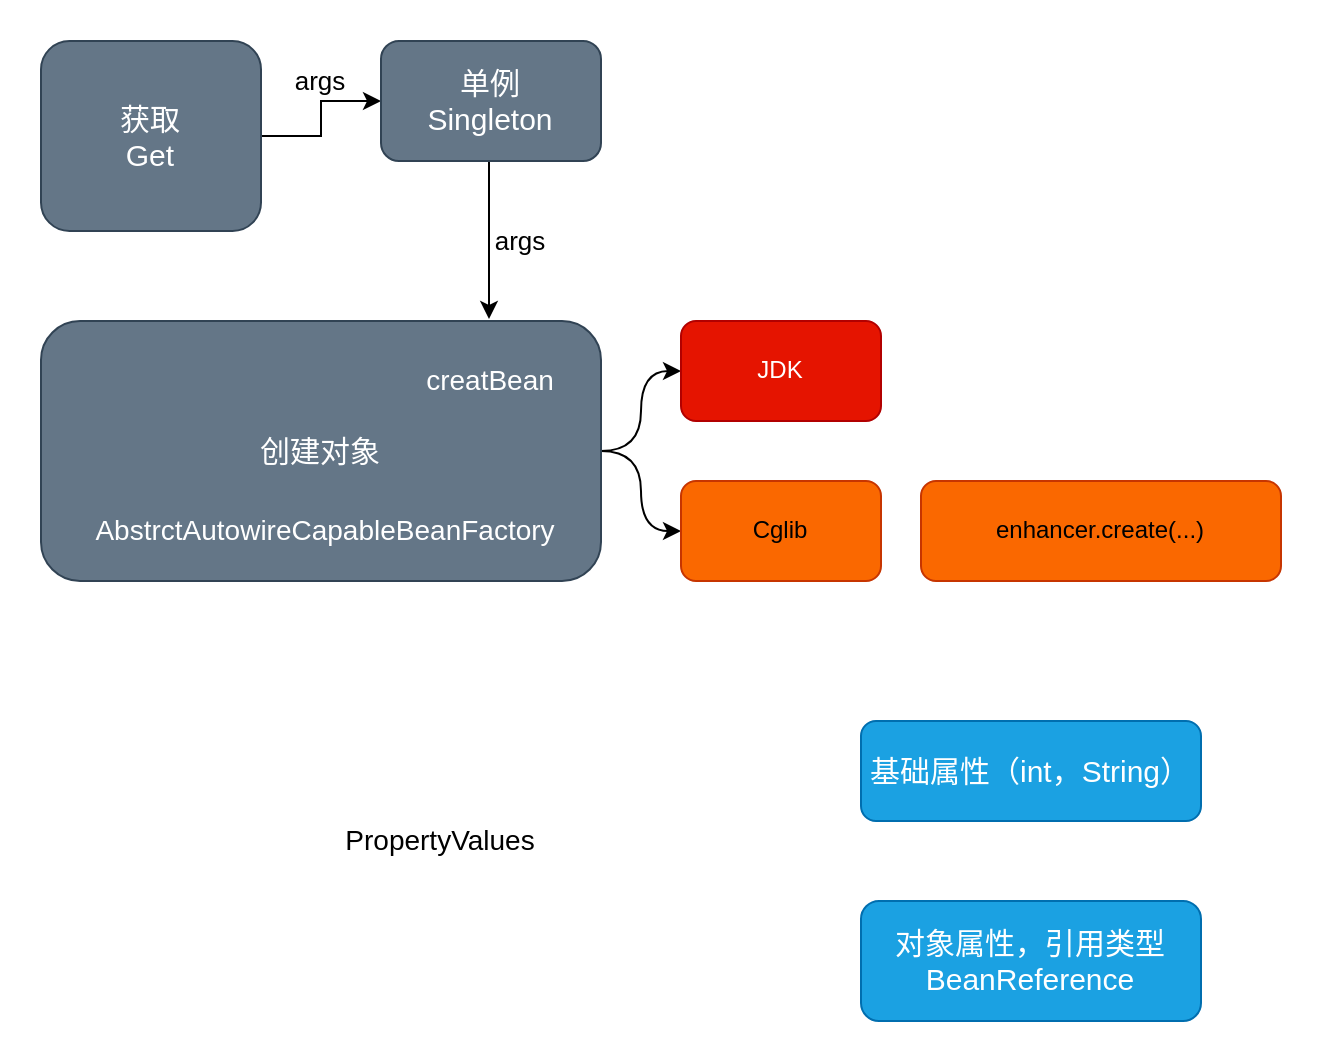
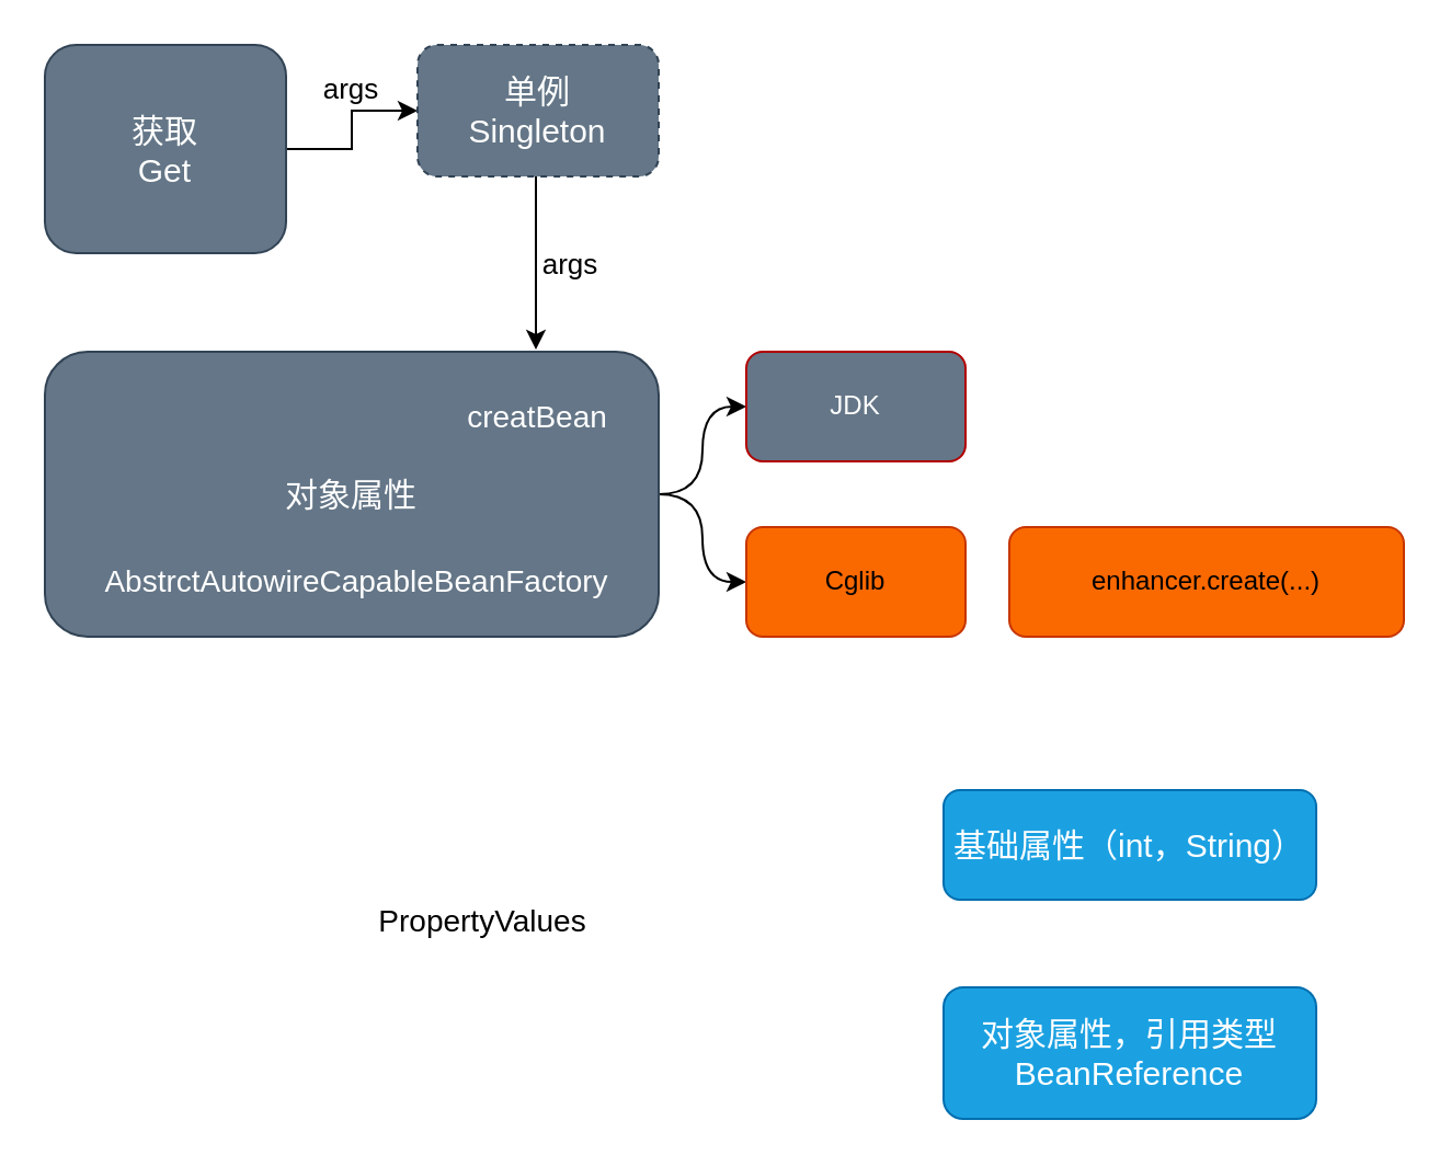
  <mxCell id="0" />
  <mxCell id="1" parent="0" />
  <mxCell id="2" value="" style="edgeStyle=orthogonalEdgeStyle;rounded=0;orthogonalLoop=1;jettySize=auto;html=1;" edge="1" parent="1" source="3" target="5"><mxGeometry relative="1" as="geometry" /></mxCell>
  <mxCell id="3" value="&lt;font style=&quot;font-size: 15px&quot;&gt;获取&lt;br&gt;Get&lt;/font&gt;" style="rounded=1;whiteSpace=wrap;html=1;fillColor=#647687;strokeColor=#314354;fontColor=#ffffff;" vertex="1" parent="1"><mxGeometry x="20" y="20" width="110" height="95" as="geometry" /></mxCell>
  <mxCell id="4" value="" style="edgeStyle=orthogonalEdgeStyle;rounded=0;orthogonalLoop=1;jettySize=auto;html=1;" edge="1" parent="1" source="5"><mxGeometry relative="1" as="geometry"><mxPoint x="244" y="159" as="targetPoint" /><Array as="points"><mxPoint x="244" y="100" /><mxPoint x="244" y="100" /></Array></mxGeometry></mxCell>
- <mxCell id="5" value="&lt;font style=&quot;font-size: 15px&quot;&gt;单例&lt;br&gt;Singleton&lt;/font&gt;" style="rounded=1;whiteSpace=wrap;html=1;fillColor=#647687;strokeColor=#314354;fontColor=#ffffff;" vertex="1" parent="1"><mxGeometry x="190" y="20" width="110" height="60" as="geometry" /></mxCell>
+ <mxCell id="5" value="&lt;font style=&quot;font-size: 15px&quot;&gt;单例&lt;br&gt;Singleton&lt;/font&gt;" style="rounded=1;whiteSpace=wrap;html=1;fillColor=#647687;strokeColor=#314354;fontColor=#ffffff;dashed=1;" vertex="1" parent="1"><mxGeometry x="190" y="20" width="110" height="60" as="geometry" /></mxCell>
  <mxCell id="6" value="&lt;font style=&quot;font-size: 13px&quot;&gt;args&lt;/font&gt;" style="text;html=1;strokeColor=none;fillColor=none;align=center;verticalAlign=middle;whiteSpace=wrap;rounded=0;" vertex="1" parent="1"><mxGeometry x="140" y="30" width="40" height="20" as="geometry" /></mxCell>
  <mxCell id="7" style="edgeStyle=orthogonalEdgeStyle;orthogonalLoop=1;jettySize=auto;html=1;entryX=0;entryY=0.5;entryDx=0;entryDy=0;curved=1;" edge="1" parent="1" source="9" target="13"><mxGeometry relative="1" as="geometry" /></mxCell>
  <mxCell id="8" style="edgeStyle=orthogonalEdgeStyle;orthogonalLoop=1;jettySize=auto;html=1;entryX=0;entryY=0.5;entryDx=0;entryDy=0;curved=1;" edge="1" parent="1" source="9" target="14"><mxGeometry relative="1" as="geometry" /></mxCell>
- <mxCell id="9" value="&lt;font style=&quot;font-size: 15px&quot;&gt;创建对象&lt;/font&gt;" style="rounded=1;whiteSpace=wrap;html=1;fillColor=#647687;strokeColor=#314354;fontColor=#ffffff;" vertex="1" parent="1"><mxGeometry x="20" y="160" width="280" height="130" as="geometry" /></mxCell>
+ <mxCell id="9" value="&lt;font style=&quot;font-size: 15px&quot;&gt;对象属性&lt;/font&gt;" style="rounded=1;whiteSpace=wrap;html=1;fillColor=#647687;strokeColor=#314354;fontColor=#ffffff;" vertex="1" parent="1"><mxGeometry x="20" y="160" width="280" height="130" as="geometry" /></mxCell>
  <mxCell id="10" value="&lt;font style=&quot;font-size: 14px&quot; color=&quot;#ffffff&quot;&gt;AbstrctAutowireCapableBeanFactory&lt;/font&gt;" style="text;html=1;strokeColor=none;fillColor=none;align=center;verticalAlign=middle;whiteSpace=wrap;rounded=0;" vertex="1" parent="1"><mxGeometry x="55" y="250" width="215" height="30" as="geometry" /></mxCell>
  <mxCell id="11" value="&lt;font style=&quot;font-size: 14px&quot; color=&quot;#ffffff&quot;&gt;creatBean&lt;/font&gt;" style="text;html=1;strokeColor=none;fillColor=none;align=center;verticalAlign=middle;whiteSpace=wrap;rounded=0;" vertex="1" parent="1"><mxGeometry x="210" y="170" width="70" height="40" as="geometry" /></mxCell>
  <mxCell id="12" value="&lt;font style=&quot;font-size: 13px&quot;&gt;args&lt;/font&gt;" style="text;html=1;strokeColor=none;fillColor=none;align=center;verticalAlign=middle;whiteSpace=wrap;rounded=0;" vertex="1" parent="1"><mxGeometry x="240" y="110" width="40" height="20" as="geometry" /></mxCell>
- <mxCell id="13" value="JDK" style="rounded=1;whiteSpace=wrap;html=1;fillColor=#e51400;strokeColor=#B20000;fontColor=#ffffff;" vertex="1" parent="1"><mxGeometry x="340" y="160" width="100" height="50" as="geometry" /></mxCell>
+ <mxCell id="13" value="JDK" style="rounded=1;whiteSpace=wrap;html=1;fillColor=#647687;strokeColor=#B20000;fontColor=#ffffff;" vertex="1" parent="1"><mxGeometry x="340" y="160" width="100" height="50" as="geometry" /></mxCell>
  <mxCell id="14" value="Cglib" style="rounded=1;whiteSpace=wrap;html=1;fillColor=#fa6800;strokeColor=#C73500;fontColor=#000000;" vertex="1" parent="1"><mxGeometry x="340" y="240" width="100" height="50" as="geometry" /></mxCell>
  <mxCell id="15" value="enhancer.create(...)" style="rounded=1;whiteSpace=wrap;html=1;fillColor=#fa6800;strokeColor=#C73500;fontColor=#000000;" vertex="1" parent="1"><mxGeometry x="460" y="240" width="180" height="50" as="geometry" /></mxCell>
  <mxCell id="16" value="&lt;font style=&quot;font-size: 15px&quot;&gt;基础属性（int，String）&lt;/font&gt;" style="rounded=1;whiteSpace=wrap;html=1;fillColor=#1ba1e2;strokeColor=#006EAF;fontColor=#ffffff;" vertex="1" parent="1"><mxGeometry x="430" y="360" width="170" height="50" as="geometry" /></mxCell>
  <mxCell id="17" value="&lt;font style=&quot;font-size: 15px&quot;&gt;对象属性，引用类型&lt;br&gt;BeanReference&lt;br&gt;&lt;/font&gt;" style="rounded=1;whiteSpace=wrap;html=1;fillColor=#1ba1e2;strokeColor=#006EAF;fontColor=#ffffff;" vertex="1" parent="1"><mxGeometry x="430" y="450" width="170" height="60" as="geometry" /></mxCell>
  <mxCell id="18" value="&lt;font style=&quot;font-size: 14px&quot;&gt;PropertyValues&lt;/font&gt;" style="text;html=1;strokeColor=none;fillColor=none;align=center;verticalAlign=middle;whiteSpace=wrap;rounded=0;" vertex="1" parent="1"><mxGeometry x="200" y="410" width="40" height="20" as="geometry" /></mxCell>
